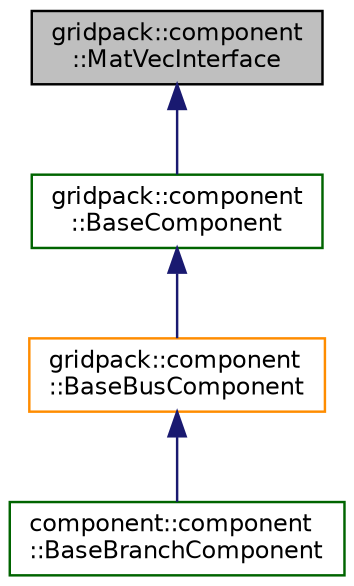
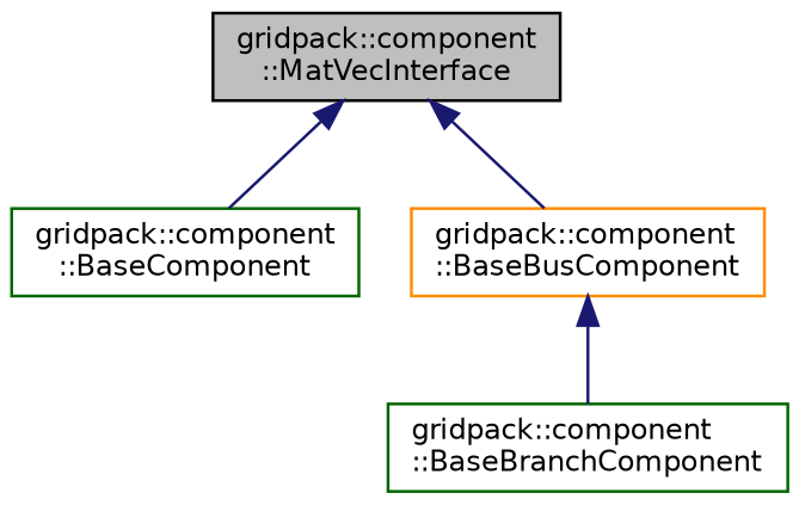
  digraph {
    node [color=darkgreen fillcolor=white fontname=Helvetica fontsize=10 shape=record style=filled]
    edge [color=midnightblue dir=back fontname=Helvetica fontsize=10 labelfontname=Helvetica labelfontsize=10 style=solid]
    n1 [color=black fillcolor=grey75 fontcolor=black height=0.2 label="gridpack::component\l::MatVecInterface" width=0.4]
    n2 [height=0.2 label="gridpack::component\l::BaseComponent" width=0.4]
    n3 [color=darkorange height=0.2 label="gridpack::component\l::BaseBusComponent" width=0.4]
-   n4 [height=0.2 label="component::component\l::BaseBranchComponent" width=0.4]
+   n4 [height=0.2 label="gridpack::component\l::BaseBranchComponent" width=0.4]
    n1 -> n2
-   n2 -> n3
+   n1 -> n3
    n3 -> n4
  }
